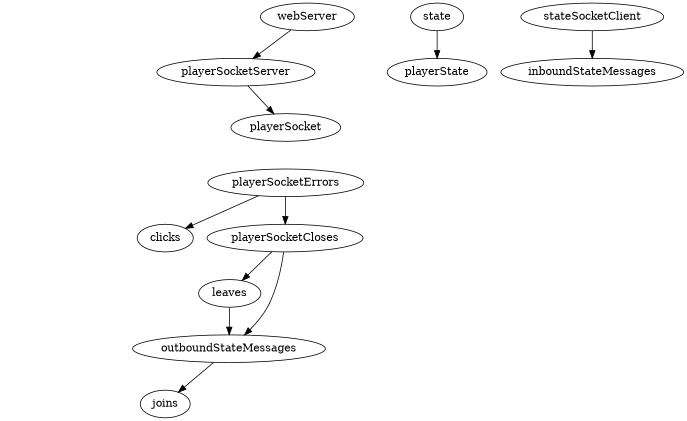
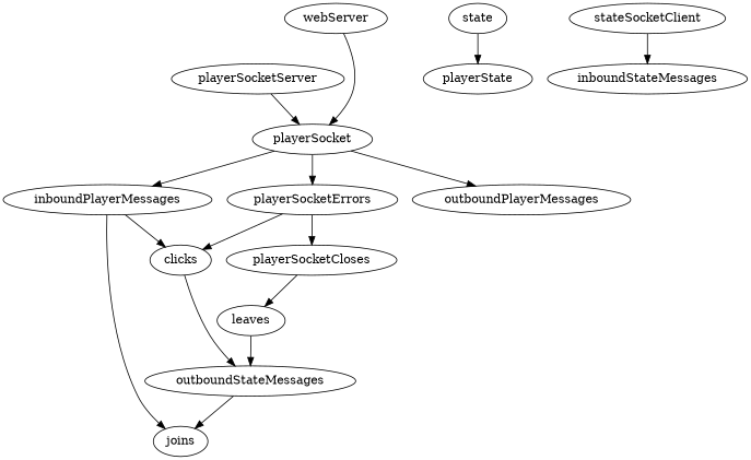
  digraph {
    webServer
    playerSocketServer
    playerSocket
+   inboundPlayerMessages
    playerSocketErrors
+   outboundPlayerMessages
    joins
    clicks
    playerSocketCloses
    leaves
    outboundStateMessages
    state
    playerState
    stateSocketClient
    inboundStateMessages
-   webServer -> playerSocketServer
+   webServer -> playerSocket
    playerSocketServer -> playerSocket
+   playerSocket -> inboundPlayerMessages
+   playerSocket -> playerSocketErrors
+   playerSocket -> outboundPlayerMessages
+   inboundPlayerMessages -> joins
+   inboundPlayerMessages -> clicks
    playerSocketErrors -> clicks
    playerSocketErrors -> playerSocketCloses
-   playerSocketCloses -> outboundStateMessages
+   clicks -> outboundStateMessages
    playerSocketCloses -> leaves
    leaves -> outboundStateMessages
    outboundStateMessages -> joins
    state -> playerState
    stateSocketClient -> inboundStateMessages
  }
